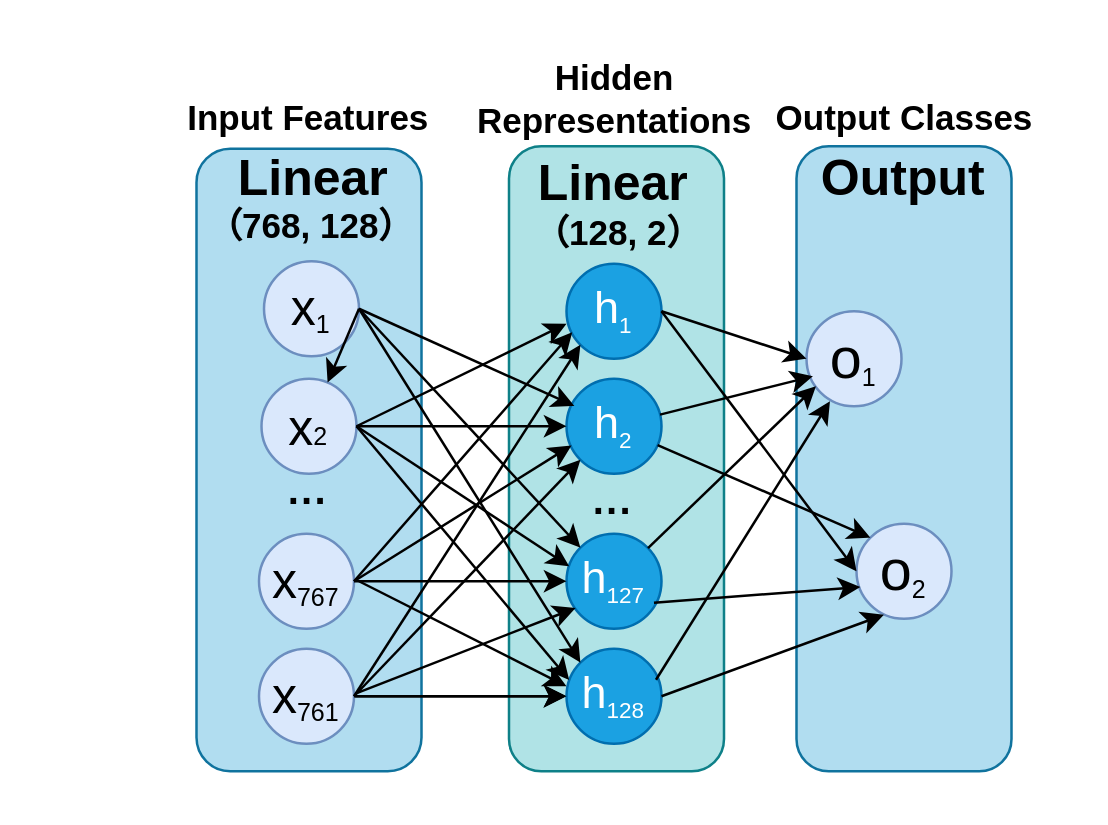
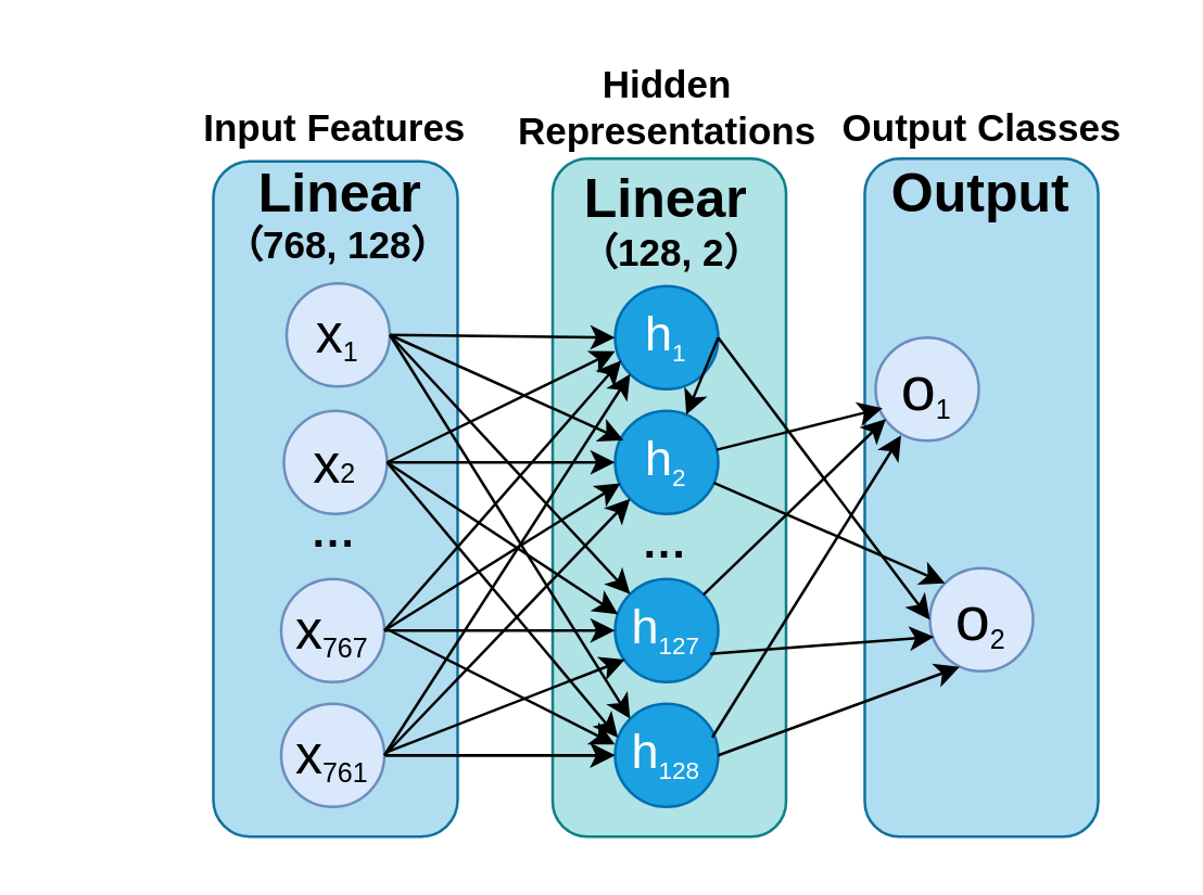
  <mxCell id="0" />
  <mxCell id="1" parent="0" />
  <mxCell id="2" value="" style="rounded=1;whiteSpace=wrap;html=1;fillColor=#b1ddf0;strokeColor=#10739e;" parent="1" vertex="1"><mxGeometry x="78" y="59" width="90" height="249" as="geometry" /></mxCell>
  <mxCell id="3" value="&lt;b&gt;&lt;font style=&quot;font-size: 20px;&quot;&gt;Linear&lt;/font&gt;&lt;/b&gt;" style="text;html=1;align=center;verticalAlign=middle;whiteSpace=wrap;rounded=0;" vertex="1" parent="1"><mxGeometry x="95" y="55" width="60" height="30" as="geometry" /></mxCell>
  <mxCell id="4" value="&lt;font style=&quot;font-size: 14px;&quot;&gt;&lt;b&gt;&lt;font style=&quot;font-size: 14px;&quot;&gt;Input&amp;nbsp;&lt;/font&gt;&lt;/b&gt;&lt;b style=&quot;background-color: initial;&quot;&gt;&lt;font style=&quot;font-size: 14px;&quot;&gt;Features&lt;/font&gt;&lt;/b&gt;&lt;/font&gt;" style="text;html=1;align=center;verticalAlign=middle;whiteSpace=wrap;rounded=0;" vertex="1" parent="1"><mxGeometry x="20" y="39" width="206" height="16" as="geometry" /></mxCell>
  <mxCell id="5" value="&lt;b&gt;&lt;font style=&quot;font-size: 14px;&quot;&gt;（768, 128）&lt;/font&gt;&lt;/b&gt;" style="text;html=1;align=center;verticalAlign=middle;whiteSpace=wrap;rounded=0;" vertex="1" parent="1"><mxGeometry x="64" y="75" width="120" height="30" as="geometry" /></mxCell>
  <mxCell id="6" value="" style="rounded=1;whiteSpace=wrap;html=1;fillColor=#b0e3e6;strokeColor=#0e8088;" vertex="1" parent="1"><mxGeometry x="203" y="58" width="86" height="250" as="geometry" /></mxCell>
  <mxCell id="7" value="&lt;b&gt;&lt;font style=&quot;font-size: 14px;&quot;&gt;Hidden Representations&lt;/font&gt;&lt;/b&gt;" style="text;html=1;align=center;verticalAlign=middle;whiteSpace=wrap;rounded=0;" vertex="1" parent="1"><mxGeometry x="193.5" y="20" width="103" height="37" as="geometry" /></mxCell>
  <mxCell id="8" value="&lt;b&gt;&lt;font style=&quot;font-size: 14px;&quot;&gt;（128, 2）&lt;/font&gt;&lt;/b&gt;" style="text;html=1;align=center;verticalAlign=middle;whiteSpace=wrap;rounded=0;" vertex="1" parent="1"><mxGeometry x="187" y="78" width="120" height="30" as="geometry" /></mxCell>
  <mxCell id="9" value="" style="edgeStyle=orthogonalEdgeStyle;rounded=0;orthogonalLoop=1;jettySize=auto;html=1;" edge="1" parent="1" source="10" target="18"><mxGeometry relative="1" as="geometry" /></mxCell>
  <mxCell id="10" value="&lt;font style=&quot;font-size: 20px;&quot;&gt;x&lt;/font&gt;&lt;sub&gt;761&lt;/sub&gt;" style="ellipse;whiteSpace=wrap;html=1;aspect=fixed;fillColor=#dae8fc;strokeColor=#6c8ebf;" vertex="1" parent="1"><mxGeometry x="103" y="259" width="38" height="38" as="geometry" /></mxCell>
  <mxCell id="11" value="&lt;font style=&quot;font-size: 20px;&quot;&gt;x&lt;/font&gt;&lt;sub&gt;1&lt;/sub&gt;" style="ellipse;whiteSpace=wrap;html=1;aspect=fixed;fillColor=#dae8fc;strokeColor=#6c8ebf;" vertex="1" parent="1"><mxGeometry x="105" y="104" width="38" height="38" as="geometry" /></mxCell>
  <mxCell id="12" value="&lt;font style=&quot;font-size: 20px;&quot;&gt;x&lt;/font&gt;&lt;sub&gt;767&lt;/sub&gt;" style="ellipse;whiteSpace=wrap;html=1;aspect=fixed;fillColor=#dae8fc;strokeColor=#6c8ebf;" vertex="1" parent="1"><mxGeometry x="103" y="213" width="38" height="38" as="geometry" /></mxCell>
  <mxCell id="13" value="&lt;font style=&quot;font-size: 20px;&quot;&gt;x&lt;/font&gt;&lt;font style=&quot;font-size: 10px;&quot;&gt;2&lt;/font&gt;" style="ellipse;whiteSpace=wrap;html=1;aspect=fixed;fillColor=#dae8fc;strokeColor=#6c8ebf;" vertex="1" parent="1"><mxGeometry x="104" y="151" width="38" height="38" as="geometry" /></mxCell>
  <mxCell id="14" value="&lt;b&gt;&lt;font style=&quot;font-size: 16px;&quot;&gt;···&lt;/font&gt;&lt;/b&gt;" style="text;html=1;align=center;verticalAlign=middle;whiteSpace=wrap;rounded=0;" vertex="1" parent="1"><mxGeometry x="93" y="185" width="60" height="30" as="geometry" /></mxCell>
  <mxCell id="15" value="&lt;font style=&quot;&quot;&gt;&lt;span style=&quot;font-size: 18px;&quot;&gt;h&lt;/span&gt;&lt;sub style=&quot;&quot;&gt;&lt;font style=&quot;font-size: 9px;&quot;&gt;1&lt;/font&gt;&lt;/sub&gt;&lt;/font&gt;" style="ellipse;whiteSpace=wrap;html=1;aspect=fixed;fillColor=#1ba1e2;strokeColor=#006EAF;fontColor=#ffffff;" vertex="1" parent="1"><mxGeometry x="226" y="105" width="38" height="38" as="geometry" /></mxCell>
  <mxCell id="16" value="&lt;span style=&quot;font-size: 18px;&quot;&gt;h&lt;/span&gt;&lt;sub&gt;&lt;font style=&quot;font-size: 9px;&quot;&gt;2&lt;/font&gt;&lt;/sub&gt;" style="ellipse;whiteSpace=wrap;html=1;aspect=fixed;fillColor=#1ba1e2;strokeColor=#006EAF;fontColor=#ffffff;" vertex="1" parent="1"><mxGeometry x="226" y="151" width="38" height="38" as="geometry" /></mxCell>
  <mxCell id="17" value="&lt;span style=&quot;font-size: 18px;&quot;&gt;h&lt;/span&gt;&lt;sub&gt;&lt;font style=&quot;font-size: 9px;&quot;&gt;127&lt;/font&gt;&lt;/sub&gt;" style="ellipse;whiteSpace=wrap;html=1;aspect=fixed;fillColor=#1ba1e2;strokeColor=#006EAF;fontColor=#ffffff;" vertex="1" parent="1"><mxGeometry x="226" y="213" width="38" height="38" as="geometry" /></mxCell>
  <mxCell id="18" value="&lt;span style=&quot;font-size: 18px;&quot;&gt;h&lt;/span&gt;&lt;sub&gt;&lt;font style=&quot;font-size: 9px;&quot;&gt;128&lt;/font&gt;&lt;/sub&gt;" style="ellipse;whiteSpace=wrap;html=1;aspect=fixed;fillColor=#1ba1e2;strokeColor=#006EAF;fontColor=#ffffff;" vertex="1" parent="1"><mxGeometry x="226" y="259" width="38" height="38" as="geometry" /></mxCell>
- <mxCell id="19" value="" style="endArrow=classic;html=1;rounded=0;exitX=1;exitY=0.5;exitDx=0;exitDy=0;" edge="1" parent="1" source="11" target="13"><mxGeometry width="50" height="50" relative="1" as="geometry"><mxPoint x="268" y="299" as="sourcePoint" /><mxPoint x="318" y="249" as="targetPoint" /></mxGeometry></mxCell>
+ <mxCell id="19" value="" style="endArrow=classic;html=1;rounded=0;exitX=1;exitY=0.5;exitDx=0;exitDy=0;entryX=0;entryY=0.5;entryDx=0;entryDy=0;" edge="1" parent="1" source="11" target="15"><mxGeometry width="50" height="50" relative="1" as="geometry"><mxPoint x="268" y="299" as="sourcePoint" /><mxPoint x="318" y="249" as="targetPoint" /></mxGeometry></mxCell>
  <mxCell id="20" value="" style="endArrow=classic;html=1;rounded=0;exitX=1;exitY=0.5;exitDx=0;exitDy=0;" edge="1" parent="1" source="13" target="16"><mxGeometry width="50" height="50" relative="1" as="geometry"><mxPoint x="268" y="299" as="sourcePoint" /><mxPoint x="318" y="249" as="targetPoint" /></mxGeometry></mxCell>
  <mxCell id="21" value="" style="endArrow=classic;html=1;rounded=0;exitX=1;exitY=0.5;exitDx=0;exitDy=0;entryX=0;entryY=0.5;entryDx=0;entryDy=0;" edge="1" parent="1" source="12" target="17"><mxGeometry width="50" height="50" relative="1" as="geometry"><mxPoint x="268" y="299" as="sourcePoint" /><mxPoint x="318" y="249" as="targetPoint" /></mxGeometry></mxCell>
  <mxCell id="22" value="" style="endArrow=classic;html=1;rounded=0;exitX=1;exitY=0.5;exitDx=0;exitDy=0;entryX=0;entryY=0.5;entryDx=0;entryDy=0;" edge="1" parent="1" source="10" target="18"><mxGeometry width="50" height="50" relative="1" as="geometry"><mxPoint x="268" y="299" as="sourcePoint" /><mxPoint x="318" y="249" as="targetPoint" /></mxGeometry></mxCell>
  <mxCell id="23" value="" style="endArrow=classic;html=1;rounded=0;exitX=1;exitY=0.5;exitDx=0;exitDy=0;entryX=0.083;entryY=0.286;entryDx=0;entryDy=0;entryPerimeter=0;" edge="1" parent="1" source="11" target="16"><mxGeometry width="50" height="50" relative="1" as="geometry"><mxPoint x="268" y="299" as="sourcePoint" /><mxPoint x="318" y="249" as="targetPoint" /></mxGeometry></mxCell>
  <mxCell id="24" value="" style="endArrow=classic;html=1;rounded=0;exitX=1;exitY=0.5;exitDx=0;exitDy=0;entryX=0;entryY=0;entryDx=0;entryDy=0;" edge="1" parent="1" source="11" target="17"><mxGeometry width="50" height="50" relative="1" as="geometry"><mxPoint x="268" y="299" as="sourcePoint" /><mxPoint x="318" y="249" as="targetPoint" /></mxGeometry></mxCell>
  <mxCell id="25" value="" style="endArrow=classic;html=1;rounded=0;exitX=1;exitY=0.5;exitDx=0;exitDy=0;entryX=0;entryY=0;entryDx=0;entryDy=0;" edge="1" parent="1" source="11" target="18"><mxGeometry width="50" height="50" relative="1" as="geometry"><mxPoint x="268" y="299" as="sourcePoint" /><mxPoint x="318" y="249" as="targetPoint" /></mxGeometry></mxCell>
  <mxCell id="26" value="" style="endArrow=classic;html=1;rounded=0;exitX=1;exitY=0.5;exitDx=0;exitDy=0;entryX=0.028;entryY=0.342;entryDx=0;entryDy=0;entryPerimeter=0;" edge="1" parent="1" source="13" target="17"><mxGeometry width="50" height="50" relative="1" as="geometry"><mxPoint x="268" y="299" as="sourcePoint" /><mxPoint x="318" y="249" as="targetPoint" /></mxGeometry></mxCell>
  <mxCell id="27" value="" style="endArrow=classic;html=1;rounded=0;exitX=1;exitY=0.5;exitDx=0;exitDy=0;entryX=0.028;entryY=0.329;entryDx=0;entryDy=0;entryPerimeter=0;" edge="1" parent="1" source="13" target="18"><mxGeometry width="50" height="50" relative="1" as="geometry"><mxPoint x="268" y="299" as="sourcePoint" /><mxPoint x="318" y="249" as="targetPoint" /></mxGeometry></mxCell>
  <mxCell id="28" value="" style="endArrow=classic;html=1;rounded=0;exitX=1;exitY=0.5;exitDx=0;exitDy=0;" edge="1" parent="1" source="13"><mxGeometry width="50" height="50" relative="1" as="geometry"><mxPoint x="268" y="299" as="sourcePoint" /><mxPoint x="226" y="129" as="targetPoint" /></mxGeometry></mxCell>
  <mxCell id="29" value="" style="endArrow=classic;html=1;rounded=0;exitX=1;exitY=0.5;exitDx=0;exitDy=0;entryX=0.06;entryY=0.722;entryDx=0;entryDy=0;entryPerimeter=0;" edge="1" parent="1" source="12" target="15"><mxGeometry width="50" height="50" relative="1" as="geometry"><mxPoint x="378" y="291" as="sourcePoint" /><mxPoint x="228" y="129" as="targetPoint" /></mxGeometry></mxCell>
  <mxCell id="30" value="" style="endArrow=classic;html=1;rounded=0;exitX=1;exitY=0.5;exitDx=0;exitDy=0;entryX=0.053;entryY=0.702;entryDx=0;entryDy=0;entryPerimeter=0;" edge="1" parent="1" source="12" target="16"><mxGeometry width="50" height="50" relative="1" as="geometry"><mxPoint x="288" y="269" as="sourcePoint" /><mxPoint x="338" y="219" as="targetPoint" /></mxGeometry></mxCell>
  <mxCell id="31" value="" style="endArrow=classic;html=1;rounded=0;exitX=1;exitY=0.5;exitDx=0;exitDy=0;" edge="1" parent="1"><mxGeometry width="50" height="50" relative="1" as="geometry"><mxPoint x="143" y="232" as="sourcePoint" /><mxPoint x="226" y="274" as="targetPoint" /></mxGeometry></mxCell>
  <mxCell id="32" value="" style="endArrow=classic;html=1;rounded=0;exitX=1;exitY=0.5;exitDx=0;exitDy=0;entryX=0;entryY=1;entryDx=0;entryDy=0;" edge="1" parent="1" source="10" target="15"><mxGeometry width="50" height="50" relative="1" as="geometry"><mxPoint x="288" y="249" as="sourcePoint" /><mxPoint x="338" y="199" as="targetPoint" /></mxGeometry></mxCell>
  <mxCell id="33" value="" style="endArrow=classic;html=1;rounded=0;exitX=1;exitY=0.5;exitDx=0;exitDy=0;entryX=0;entryY=1;entryDx=0;entryDy=0;" edge="1" parent="1" source="10" target="16"><mxGeometry width="50" height="50" relative="1" as="geometry"><mxPoint x="388" y="229" as="sourcePoint" /><mxPoint x="338" y="199" as="targetPoint" /></mxGeometry></mxCell>
  <mxCell id="34" value="" style="endArrow=classic;html=1;rounded=0;entryX=0.096;entryY=0.781;entryDx=0;entryDy=0;entryPerimeter=0;exitX=1.015;exitY=0.473;exitDx=0;exitDy=0;exitPerimeter=0;" edge="1" parent="1" source="10" target="17"><mxGeometry width="50" height="50" relative="1" as="geometry"><mxPoint x="178" y="309" as="sourcePoint" /><mxPoint x="338" y="229" as="targetPoint" /></mxGeometry></mxCell>
  <mxCell id="35" value="&lt;b&gt;&lt;font style=&quot;font-size: 16px;&quot;&gt;···&lt;/font&gt;&lt;/b&gt;" style="text;html=1;align=center;verticalAlign=middle;whiteSpace=wrap;rounded=0;" vertex="1" parent="1"><mxGeometry x="215" y="189" width="60" height="30" as="geometry" /></mxCell>
  <mxCell id="36" value="" style="rounded=1;whiteSpace=wrap;html=1;fillColor=#b1ddf0;strokeColor=#10739e;" vertex="1" parent="1"><mxGeometry x="318" y="58" width="86" height="250" as="geometry" /></mxCell>
  <mxCell id="37" value="&lt;b&gt;&lt;font style=&quot;font-size: 20px;&quot;&gt;Output&lt;/font&gt;&lt;/b&gt;" style="text;html=1;align=center;verticalAlign=middle;whiteSpace=wrap;rounded=0;" vertex="1" parent="1"><mxGeometry x="331" y="55" width="60" height="30" as="geometry" /></mxCell>
  <mxCell id="38" value="&lt;b&gt;&lt;font style=&quot;font-size: 20px;&quot;&gt;Linear&lt;/font&gt;&lt;/b&gt;" style="text;html=1;align=center;verticalAlign=middle;whiteSpace=wrap;rounded=0;" vertex="1" parent="1"><mxGeometry x="215" y="57" width="60" height="30" as="geometry" /></mxCell>
  <mxCell id="39" value="&lt;font style=&quot;font-size: 23px;&quot;&gt;o&lt;/font&gt;&lt;sub&gt;1&lt;/sub&gt;" style="ellipse;whiteSpace=wrap;html=1;aspect=fixed;fillColor=#dae8fc;strokeColor=#6c8ebf;" vertex="1" parent="1"><mxGeometry x="322" y="124" width="38" height="38" as="geometry" /></mxCell>
  <mxCell id="40" value="&lt;font style=&quot;font-size: 23px;&quot;&gt;o&lt;/font&gt;&lt;sub&gt;2&lt;/sub&gt;" style="ellipse;whiteSpace=wrap;html=1;aspect=fixed;fillColor=#dae8fc;strokeColor=#6c8ebf;" vertex="1" parent="1"><mxGeometry x="342" y="209" width="38" height="38" as="geometry" /></mxCell>
- <mxCell id="41" value="" style="endArrow=classic;html=1;rounded=0;exitX=1;exitY=0.5;exitDx=0;exitDy=0;entryX=0;entryY=0.5;entryDx=0;entryDy=0;" edge="1" parent="1" source="15" target="39"><mxGeometry width="50" height="50" relative="1" as="geometry"><mxPoint x="258" y="259" as="sourcePoint" /><mxPoint x="308" y="209" as="targetPoint" /></mxGeometry></mxCell>
+ <mxCell id="41" value="" style="endArrow=classic;html=1;rounded=0;exitX=1;exitY=0.5;exitDx=0;exitDy=0;" edge="1" parent="1" source="15" target="16"><mxGeometry width="50" height="50" relative="1" as="geometry"><mxPoint x="258" y="259" as="sourcePoint" /><mxPoint x="308" y="209" as="targetPoint" /></mxGeometry></mxCell>
  <mxCell id="42" value="" style="endArrow=classic;html=1;rounded=0;entryX=0;entryY=0.5;entryDx=0;entryDy=0;exitX=1;exitY=0.5;exitDx=0;exitDy=0;" edge="1" parent="1" source="15" target="40"><mxGeometry width="50" height="50" relative="1" as="geometry"><mxPoint x="261" y="124" as="sourcePoint" /><mxPoint x="308" y="209" as="targetPoint" /></mxGeometry></mxCell>
  <mxCell id="43" value="" style="endArrow=classic;html=1;rounded=0;entryX=0.068;entryY=0.684;entryDx=0;entryDy=0;entryPerimeter=0;" edge="1" parent="1" source="16" target="39"><mxGeometry width="50" height="50" relative="1" as="geometry"><mxPoint x="268" y="169" as="sourcePoint" /><mxPoint x="358" y="219" as="targetPoint" /></mxGeometry></mxCell>
  <mxCell id="44" value="" style="endArrow=classic;html=1;rounded=0;entryX=0;entryY=0;entryDx=0;entryDy=0;" edge="1" parent="1" source="16" target="40"><mxGeometry width="50" height="50" relative="1" as="geometry"><mxPoint x="308" y="269" as="sourcePoint" /><mxPoint x="358" y="219" as="targetPoint" /></mxGeometry></mxCell>
  <mxCell id="45" value="" style="endArrow=classic;html=1;rounded=0;entryX=0.1;entryY=0.789;entryDx=0;entryDy=0;entryPerimeter=0;" edge="1" parent="1" source="17" target="39"><mxGeometry width="50" height="50" relative="1" as="geometry"><mxPoint x="308" y="269" as="sourcePoint" /><mxPoint x="358" y="219" as="targetPoint" /></mxGeometry></mxCell>
  <mxCell id="46" value="" style="endArrow=classic;html=1;rounded=0;exitX=0.921;exitY=0.726;exitDx=0;exitDy=0;exitPerimeter=0;entryX=0.041;entryY=0.665;entryDx=0;entryDy=0;entryPerimeter=0;" edge="1" parent="1" source="17" target="40"><mxGeometry width="50" height="50" relative="1" as="geometry"><mxPoint x="308" y="269" as="sourcePoint" /><mxPoint x="358" y="219" as="targetPoint" /></mxGeometry></mxCell>
  <mxCell id="47" value="" style="endArrow=classic;html=1;rounded=0;exitX=0.942;exitY=0.326;exitDx=0;exitDy=0;exitPerimeter=0;entryX=0.247;entryY=0.947;entryDx=0;entryDy=0;entryPerimeter=0;" edge="1" parent="1" source="18" target="39"><mxGeometry width="50" height="50" relative="1" as="geometry"><mxPoint x="308" y="269" as="sourcePoint" /><mxPoint x="358" y="219" as="targetPoint" /></mxGeometry></mxCell>
  <mxCell id="48" value="" style="endArrow=classic;html=1;rounded=0;exitX=1;exitY=0.5;exitDx=0;exitDy=0;entryX=0.289;entryY=0.958;entryDx=0;entryDy=0;entryPerimeter=0;" edge="1" parent="1" source="18" target="40"><mxGeometry width="50" height="50" relative="1" as="geometry"><mxPoint x="308" y="269" as="sourcePoint" /><mxPoint x="358" y="219" as="targetPoint" /></mxGeometry></mxCell>
  <mxCell id="49" value="&lt;b&gt;&lt;font style=&quot;font-size: 14px;&quot;&gt;Output Classes&lt;/font&gt;&lt;/b&gt;" style="text;html=1;align=center;verticalAlign=middle;whiteSpace=wrap;rounded=0;" vertex="1" parent="1"><mxGeometry x="301.75" y="28.5" width="118.5" height="37" as="geometry" /></mxCell>
